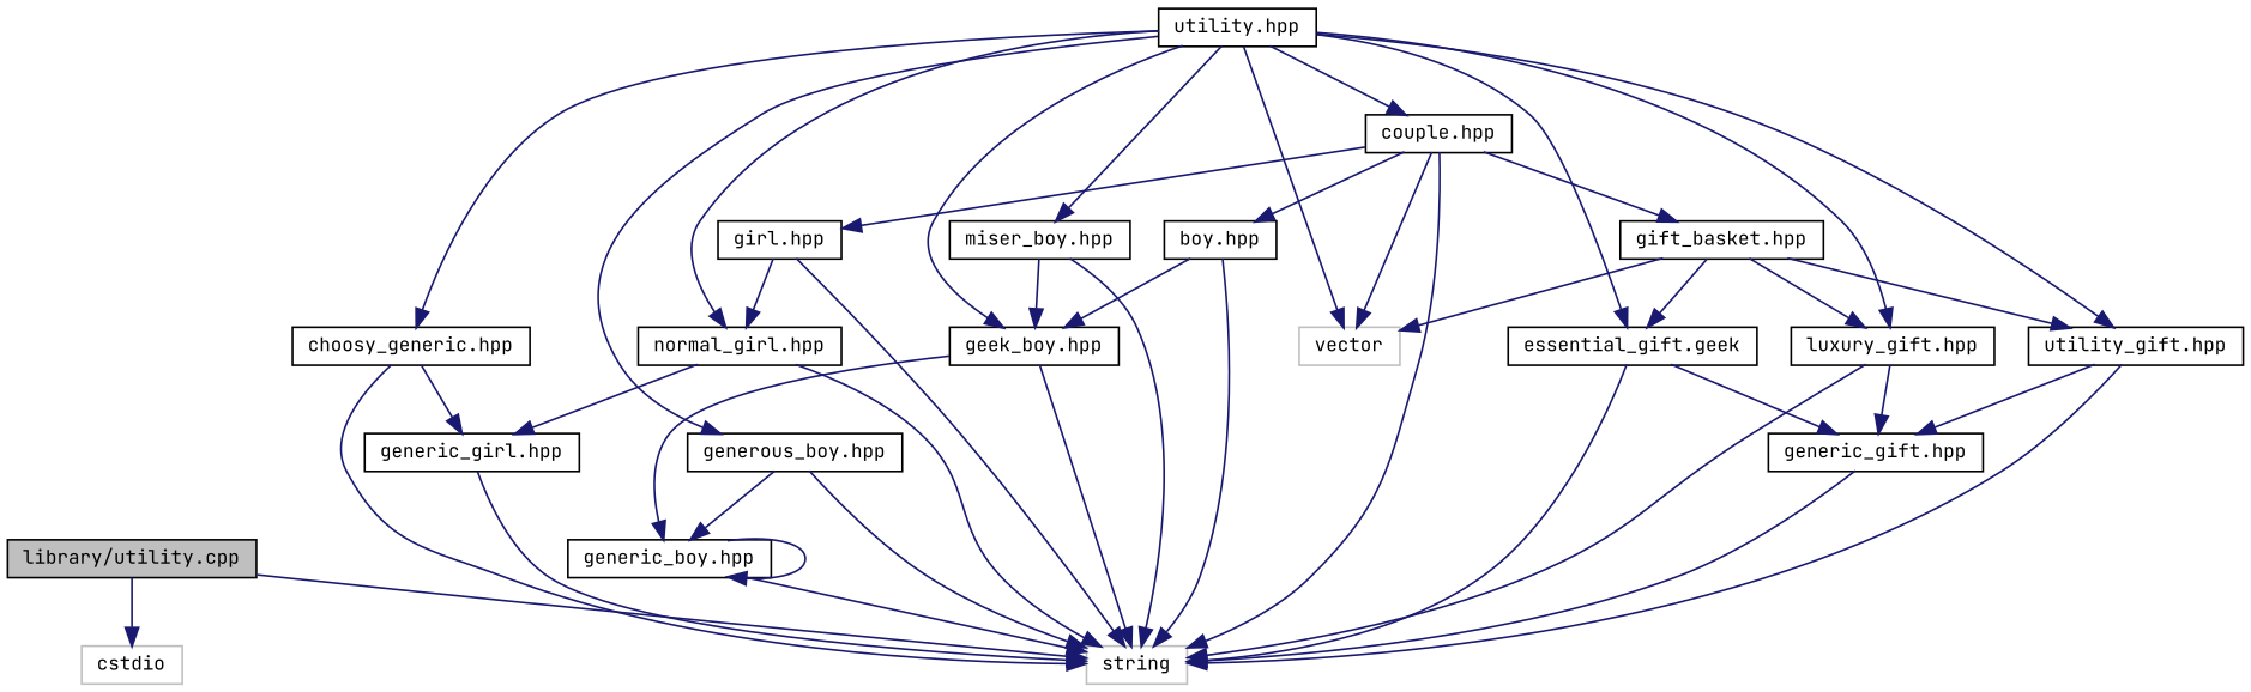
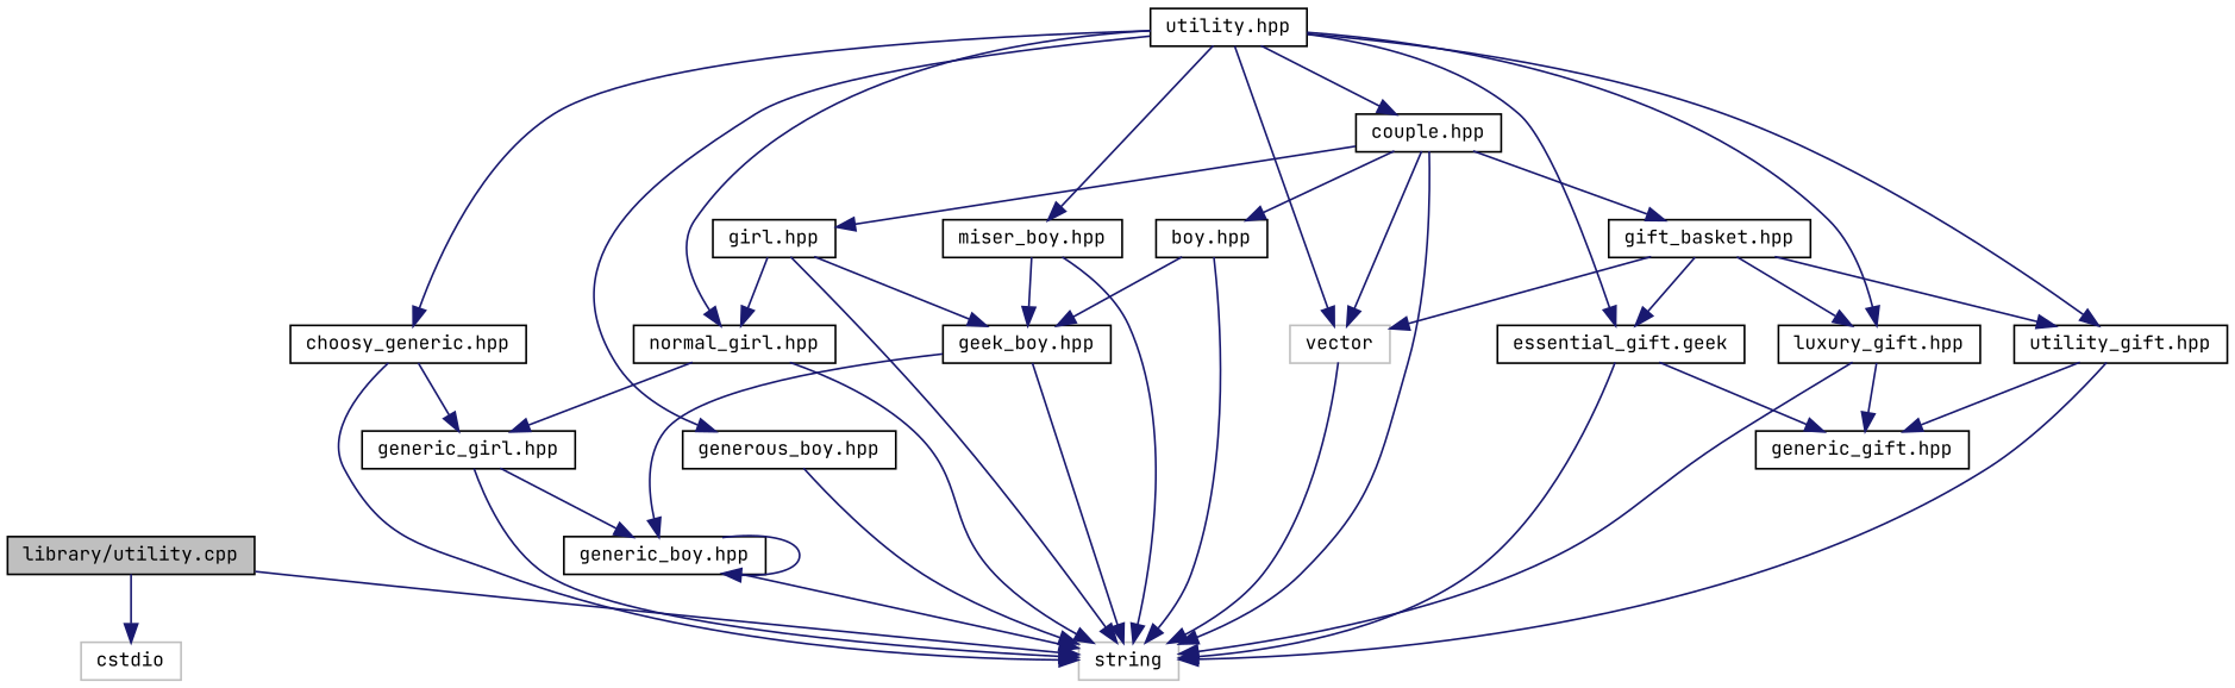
  digraph {
    fontname="JetBrains Mono"
    node [color=black fillcolor=white fontname="JetBrains Mono" fontsize=10 shape=record style=filled]
    edge [color=midnightblue fontname="JetBrains Mono" fontsize=10 labelfontname=Helvetica labelfontsize=10 style=solid]
    n1 [fillcolor=grey75 fontcolor=black height=0.2 label="library/utility.cpp" width=0.4]
    n2 [color=grey75 height=0.2 label=cstdio width=0.4]
    n3 [color=grey75 height=0.2 label=string width=0.4]
    n4 [height=0.2 label="utility.hpp" width=0.4]
    n5 [color=grey75 height=0.2 label=vector width=0.4]
    n6 [height=0.2 label="geek_boy.hpp" width=0.4]
    n7 [height=0.2 label="generous_boy.hpp" width=0.4]
    n8 [height=0.2 label="miser_boy.hpp" width=0.4]
    n9 [height=0.2 label="normal_girl.hpp" width=0.4]
    n10 [height=0.2 label="choosy_generic.hpp" width=0.4]
    n11 [height=0.2 label="couple.hpp" width=0.4]
    n12 [height=0.2 label="essential_gift.geek" width=0.4]
    n13 [height=0.2 label="luxury_gift.hpp" width=0.4]
    n14 [height=0.2 label="utility_gift.hpp" width=0.4]
    n15 [height=0.2 label="generic_boy.hpp" width=0.4]
    n16 [height=0.2 label="generic_girl.hpp" width=0.4]
    n17 [height=0.2 label="girl.hpp" width=0.4]
    n18 [height=0.2 label="boy.hpp" width=0.4]
    n19 [height=0.2 label="gift_basket.hpp" width=0.4]
    n20 [height=0.2 label="generic_gift.hpp" width=0.4]
    n1 -> n2
    n1 -> n3
    n4 -> n5
-   n4 -> n6
+   n17 -> n6
    n4 -> n7
    n4 -> n8
    n4 -> n9
    n4 -> n10
    n4 -> n11
    n4 -> n12
    n4 -> n13
    n4 -> n14
    n6 -> n3
    n6 -> n15
    n7 -> n3
-   n7 -> n15
+   n16 -> n15
    n8 -> n3
    n8 -> n6
    n9 -> n3
    n9 -> n16
    n10 -> n3
    n10 -> n16
    n11 -> n3
    n11 -> n5
    n11 -> n17
    n11 -> n18
    n11 -> n19
    n12 -> n3
    n12 -> n20
    n13 -> n3
    n13 -> n20
    n14 -> n3
    n14 -> n20
    n15 -> n3
    n15 -> n15
    n16 -> n3
    n17 -> n3
    n17 -> n9
    n18 -> n3
    n18 -> n6
    n19 -> n5
    n19 -> n12
    n19 -> n13
    n19 -> n14
-   n20 -> n3
+   n5 -> n3
  }
